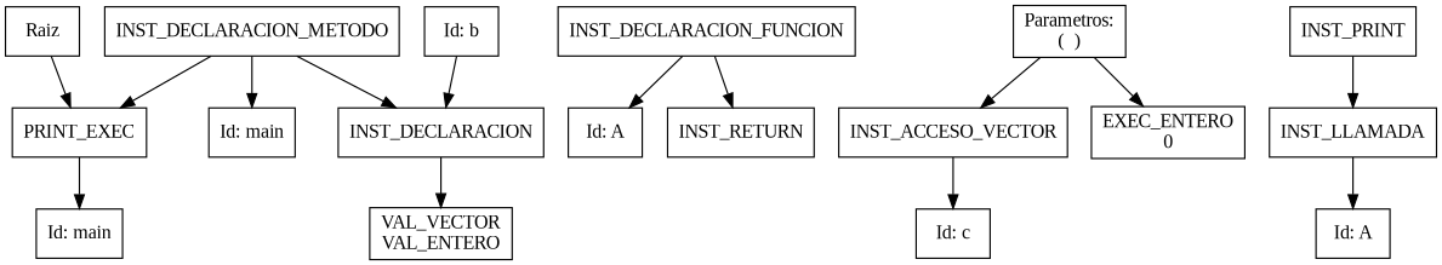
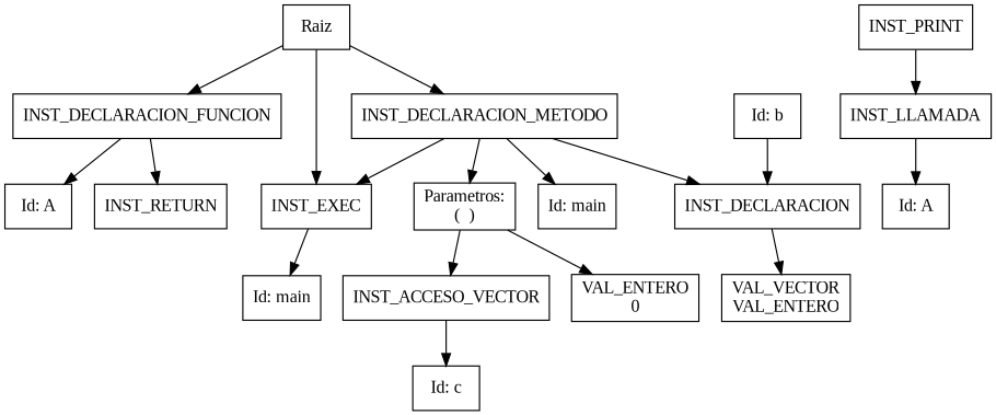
  digraph {
    fontname="Liberation Serif"
    node [fontname="Liberation Serif" shape=box]
    edge [fontname="Liberation Serif"]
    n1 [label=Raiz]
    n2 [label=INST_DECLARACION_FUNCION]
    n3 [label=INST_DECLARACION_METODO]
-   n4 [label=PRINT_EXEC]
+   n4 [label=INST_EXEC]
    n5 [label="Id: A"]
    n6 [label=INST_RETURN]
    n7 [label="Parametros:\n(  )"]
    n8 [label="Id: main"]
    n9 [label=INST_DECLARACION]
    n10 [label="Id: main"]
    n11 [label=INST_ACCESO_VECTOR]
    n12 [label="Id: c"]
-   n13 [label="EXEC_ENTERO\n0"]
+   n13 [label="VAL_ENTERO\n0"]
    n14 [label="VAL_VECTOR\nVAL_ENTERO"]
    n15 [label=INST_PRINT]
    n16 [label=INST_LLAMADA]
    n17 [label="Id: b"]
    n18 [label="Id: A"]
+   n1 -> n2
+   n1 -> n3
    n1 -> n4
    n2 -> n5
    n2 -> n6
    n3 -> n4
+   n3 -> n7
    n3 -> n8
    n3 -> n9
    n4 -> n10
    n7 -> n11
    n7 -> n13
    n9 -> n14
    n11 -> n12
    n15 -> n16
    n16 -> n18
    n17 -> n9
  }
